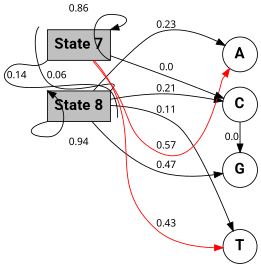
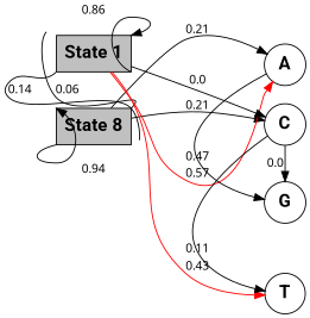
  digraph {
    rank=same
    rankdir=LR
    ranksep=1.5
    node [fontname="Roboto bold" fontsize=18 shape=circle]
    edge [fontname=Iosevka fontsize=12]
    n1 [fillcolor=gray label="State 8" shape=rect style=filled]
-   n2 [fillcolor=gray label="State 7" shape=rect style=filled]
+   n2 [fillcolor=gray label="State 1" shape=rect style=filled]
    A
    C
    G
    T
    subgraph sub_1 {
      n1
      n2
    }
    subgraph sub_2 {
      A
      C
      G
      T
    }
    n1 -> n1 [headport=nw label=0.94 tailport=sw]
    n1 -> n2 [headport=nw label=0.06 tailport=ne]
-   n1 -> A [constraint=false label=0.23]
+   n1 -> A [constraint=false label=0.21]
    n1 -> C [label=0.21]
-   n1 -> G [label=0.47]
-   n1 -> T [constraint=false label=0.11]
+   A -> G [label=0.47]
+   C -> T [constraint=false label=0.11]
    n2 -> n1 [headport=se label=0.14 tailport=sw]
    n2 -> n2 [headport=ne label=0.86 tailport=se]
    n2 -> A [color=red constraint=false label=0.57 labelfontcolor=red]
    n2 -> C [label=0.0]
    n2 -> T [color=red constraint=false label=0.43 labelfontcolor=red]
    C -> G [label=0.0]
  }
